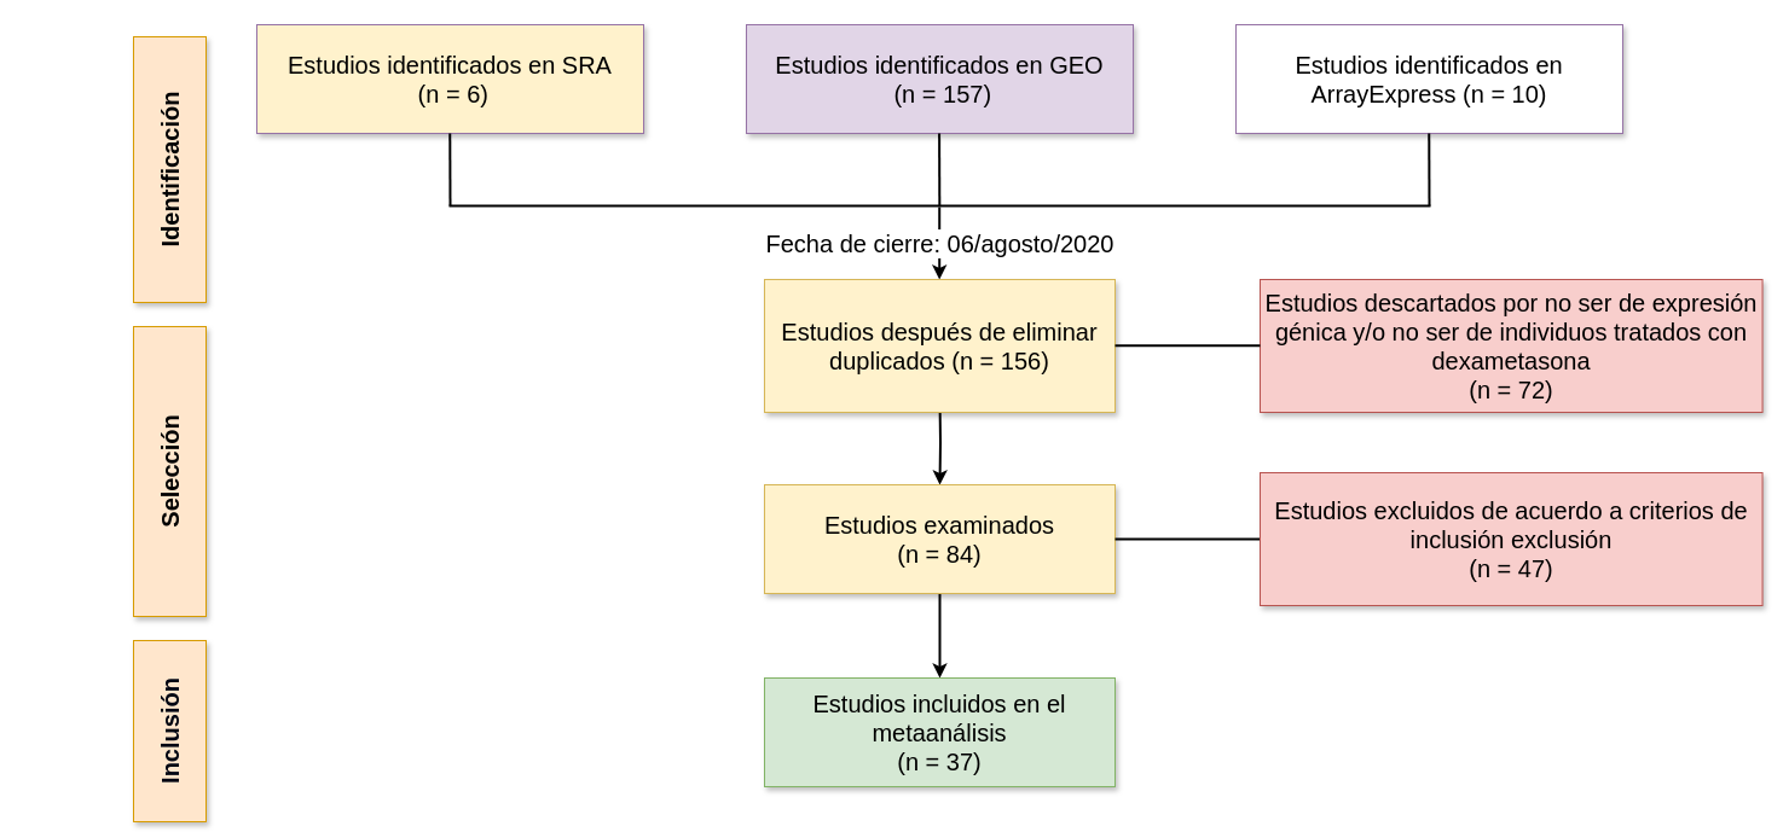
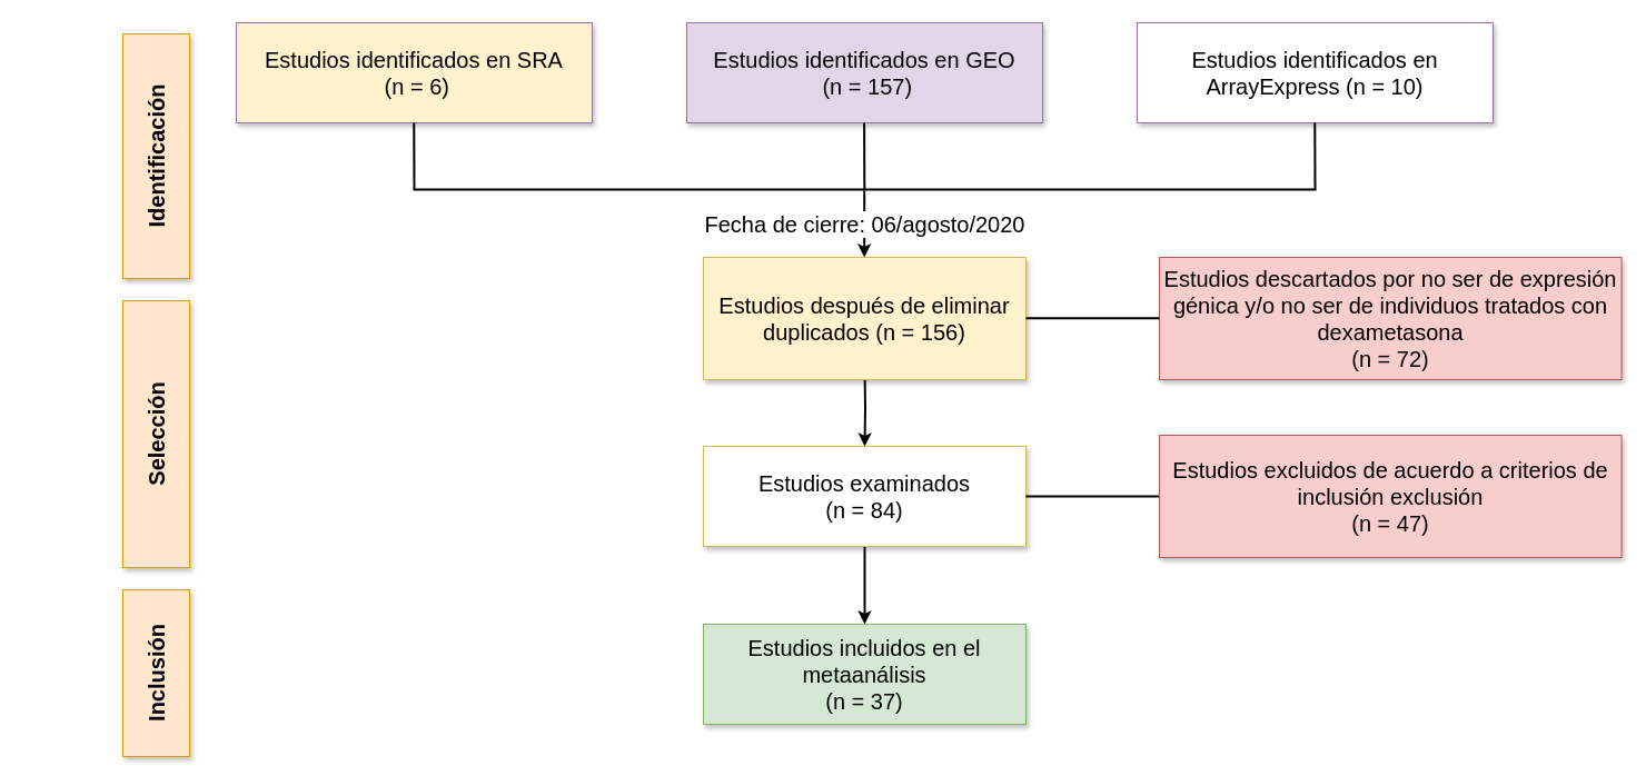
  <mxCell id="0" />
  <mxCell id="1" parent="0" />
  <mxCell id="2" value="&lt;span style=&quot;font-size: 20px;&quot;&gt;Estudios identificados en SRA&lt;br&gt;&amp;nbsp;(n = 6)&lt;/span&gt;" style="rounded=0;whiteSpace=wrap;html=1;direction=west;rotation=0;fillColor=#fff2cc;strokeColor=#9673a6;shadow=1;" parent="1" vertex="1"><mxGeometry x="212" y="20" width="320" height="90" as="geometry" /></mxCell>
  <mxCell id="3" value="&lt;span style=&quot;font-size: 20px;&quot;&gt;Estudios identificados en GEO&lt;br&gt;&amp;nbsp;(n = 157)&lt;/span&gt;" style="rounded=0;whiteSpace=wrap;html=1;direction=west;rotation=0;fillColor=#e1d5e7;strokeColor=#9673a6;shadow=1;" parent="1" vertex="1"><mxGeometry x="617" y="20" width="320" height="90" as="geometry" /></mxCell>
  <mxCell id="4" value="" style="edgeStyle=orthogonalEdgeStyle;rounded=0;orthogonalLoop=1;jettySize=auto;html=1;fontSize=20;fontColor=#000000;strokeColor=#000000;strokeWidth=2;exitX=0.5;exitY=0;exitDx=0;exitDy=0;" parent="1" target="6" edge="1"><mxGeometry relative="1" as="geometry"><mxPoint x="777" y="330" as="sourcePoint" /></mxGeometry></mxCell>
  <mxCell id="5" value="" style="edgeStyle=orthogonalEdgeStyle;rounded=0;orthogonalLoop=1;jettySize=auto;html=1;fontSize=20;fontColor=#000000;strokeColor=#000000;strokeWidth=2;" parent="1" source="6" edge="1"><mxGeometry relative="1" as="geometry"><mxPoint x="777" y="561" as="targetPoint" /></mxGeometry></mxCell>
- <mxCell id="6" value="&lt;span style=&quot;font-size: 20px;&quot;&gt;Estudios examinados &lt;br&gt;(n = 84)&lt;/span&gt;" style="rounded=0;whiteSpace=wrap;html=1;direction=west;rotation=0;fillColor=#fff2cc;strokeColor=#d6b656;shadow=1;" parent="1" vertex="1"><mxGeometry x="632" y="401" width="290" height="90" as="geometry" /></mxCell>
+ <mxCell id="6" value="&lt;span style=&quot;font-size: 20px;&quot;&gt;Estudios examinados &lt;br&gt;(n = 84)&lt;/span&gt;" style="rounded=0;whiteSpace=wrap;html=1;direction=west;rotation=0;fillColor=#ffffff;strokeColor=#d6b656;shadow=1;" parent="1" vertex="1"><mxGeometry x="632" y="401" width="290" height="90" as="geometry" /></mxCell>
  <mxCell id="7" value="" style="endArrow=none;html=1;rounded=0;fontSize=20;fontColor=#000000;entryX=0;entryY=0.5;entryDx=0;entryDy=0;strokeColor=#000000;strokeWidth=2;" parent="1" target="6" edge="1"><mxGeometry width="50" height="50" relative="1" as="geometry"><mxPoint x="1042" y="446" as="sourcePoint" /><mxPoint x="622" y="488" as="targetPoint" /></mxGeometry></mxCell>
  <mxCell id="8" value="" style="endArrow=none;html=1;rounded=0;fontSize=20;fontColor=#000000;strokeColor=#000000;strokeWidth=2;" parent="1" edge="1"><mxGeometry width="50" height="50" relative="1" as="geometry"><mxPoint x="1183" y="170" as="sourcePoint" /><mxPoint x="371" y="170" as="targetPoint" /></mxGeometry></mxCell>
  <mxCell id="9" value="&lt;h4&gt;&lt;span style=&quot;font-size: 20px;&quot;&gt;&lt;font color=&quot;#000103&quot;&gt;Identificación&lt;/font&gt;&lt;/span&gt;&lt;/h4&gt;" style="rounded=0;whiteSpace=wrap;html=1;direction=west;rotation=-90;fillColor=#ffe6cc;strokeColor=#d79b00;shadow=1;" parent="1" vertex="1"><mxGeometry x="30" y="110" width="220" height="60" as="geometry" /></mxCell>
  <mxCell id="10" value="&lt;h4&gt;&lt;span style=&quot;font-size: 20px;&quot;&gt;Selección&lt;/span&gt;&lt;/h4&gt;" style="rounded=0;whiteSpace=wrap;html=1;direction=west;rotation=-90;fillColor=#ffe6cc;strokeColor=#d79b00;shadow=1;" parent="1" vertex="1"><mxGeometry x="20" y="360" width="240" height="60" as="geometry" /></mxCell>
  <mxCell id="11" value="&lt;h4&gt;&lt;span style=&quot;font-size: 20px;&quot;&gt;&lt;font color=&quot;#000512&quot;&gt;Inclusión&lt;/font&gt;&lt;/span&gt;&lt;/h4&gt;" style="rounded=0;whiteSpace=wrap;html=1;direction=west;rotation=-90;fillColor=#ffe6cc;strokeColor=#d79b00;shadow=1;" parent="1" vertex="1"><mxGeometry x="65" y="575" width="150" height="60" as="geometry" /></mxCell>
  <mxCell id="12" value="&lt;span style=&quot;font-size: 20px;&quot;&gt;Estudios incluidos en el metaanálisis&lt;br&gt;(n = 37)&lt;/span&gt;" style="rounded=0;whiteSpace=wrap;html=1;direction=west;rotation=0;fillColor=#d5e8d4;strokeColor=#82b366;shadow=1;" parent="1" vertex="1"><mxGeometry x="632" y="561" width="290" height="90" as="geometry" /></mxCell>
  <mxCell id="13" value="&lt;span style=&quot;font-size: 20px;&quot;&gt;Estudios identificados en ArrayExpress (n = 10)&lt;/span&gt;" style="rounded=0;whiteSpace=wrap;html=1;direction=west;rotation=0;fillColor=#ffffff;strokeColor=#9673a6;shadow=1;" parent="1" vertex="1"><mxGeometry x="1022" y="20" width="320" height="90" as="geometry" /></mxCell>
  <mxCell id="14" value="" style="endArrow=none;html=1;rounded=0;fontSize=20;fontColor=#000000;strokeColor=#000000;strokeWidth=2;" parent="1" edge="1"><mxGeometry width="50" height="50" relative="1" as="geometry"><mxPoint x="372" y="170" as="sourcePoint" /><mxPoint x="371.76" y="110" as="targetPoint" /></mxGeometry></mxCell>
  <mxCell id="15" value="" style="endArrow=none;html=1;rounded=0;fontSize=20;fontColor=#000000;strokeColor=#000000;strokeWidth=2;" parent="1" edge="1"><mxGeometry width="50" height="50" relative="1" as="geometry"><mxPoint x="1182" y="170" as="sourcePoint" /><mxPoint x="1181.76" y="110" as="targetPoint" /></mxGeometry></mxCell>
  <mxCell id="16" value="Fecha de cierre: 06/agosto/2020" style="edgeStyle=orthogonalEdgeStyle;rounded=0;orthogonalLoop=1;jettySize=auto;html=1;fontSize=20;fontColor=#000000;strokeColor=#000000;strokeWidth=2;exitX=0.5;exitY=0;exitDx=0;exitDy=0;" parent="1" edge="1"><mxGeometry relative="1" as="geometry"><mxPoint x="776.71" y="171" as="sourcePoint" /><mxPoint x="776.71" y="231" as="targetPoint" /></mxGeometry></mxCell>
  <mxCell id="17" value="&lt;span style=&quot;font-size: 20px;&quot;&gt;Estudios después de eliminar duplicados (n = 156)&lt;/span&gt;" style="rounded=0;whiteSpace=wrap;html=1;direction=west;rotation=0;fillColor=#fff2cc;strokeColor=#d6b656;shadow=1;" parent="1" vertex="1"><mxGeometry x="632" y="231" width="290" height="110" as="geometry" /></mxCell>
  <mxCell id="18" value="&lt;span style=&quot;font-size: 20px;&quot;&gt;Estudios descartados por no ser de expresión génica y/o no ser de individuos tratados con dexametasona&lt;br&gt;(n = 72)&lt;/span&gt;" style="rounded=0;whiteSpace=wrap;html=1;direction=west;rotation=0;fillColor=#f8cecc;strokeColor=#b85450;shadow=1;" parent="1" vertex="1"><mxGeometry x="1042" y="231" width="415.56" height="110" as="geometry" /></mxCell>
  <mxCell id="19" value="&lt;span style=&quot;font-size: 20px;&quot;&gt;Estudios excluidos de acuerdo a criterios de inclusión exclusión &lt;br&gt;(n = 47)&lt;/span&gt;" style="rounded=0;whiteSpace=wrap;html=1;direction=west;rotation=0;fillColor=#f8cecc;strokeColor=#b85450;shadow=1;" parent="1" vertex="1"><mxGeometry x="1042" y="391" width="415.56" height="110" as="geometry" /></mxCell>
  <mxCell id="20" value="" style="endArrow=none;html=1;rounded=0;fontSize=20;fontColor=#000000;entryX=0;entryY=0.5;entryDx=0;entryDy=0;strokeColor=#000000;strokeWidth=2;" parent="1" edge="1"><mxGeometry width="50" height="50" relative="1" as="geometry"><mxPoint x="1042" y="285.71" as="sourcePoint" /><mxPoint x="922" y="285.71" as="targetPoint" /></mxGeometry></mxCell>
  <mxCell id="21" value="" style="endArrow=none;html=1;rounded=0;fontSize=20;fontColor=#000000;strokeColor=#000000;strokeWidth=2;" parent="1" edge="1"><mxGeometry width="50" height="50" relative="1" as="geometry"><mxPoint x="776.82" y="170" as="sourcePoint" /><mxPoint x="776.58" y="110" as="targetPoint" /></mxGeometry></mxCell>
